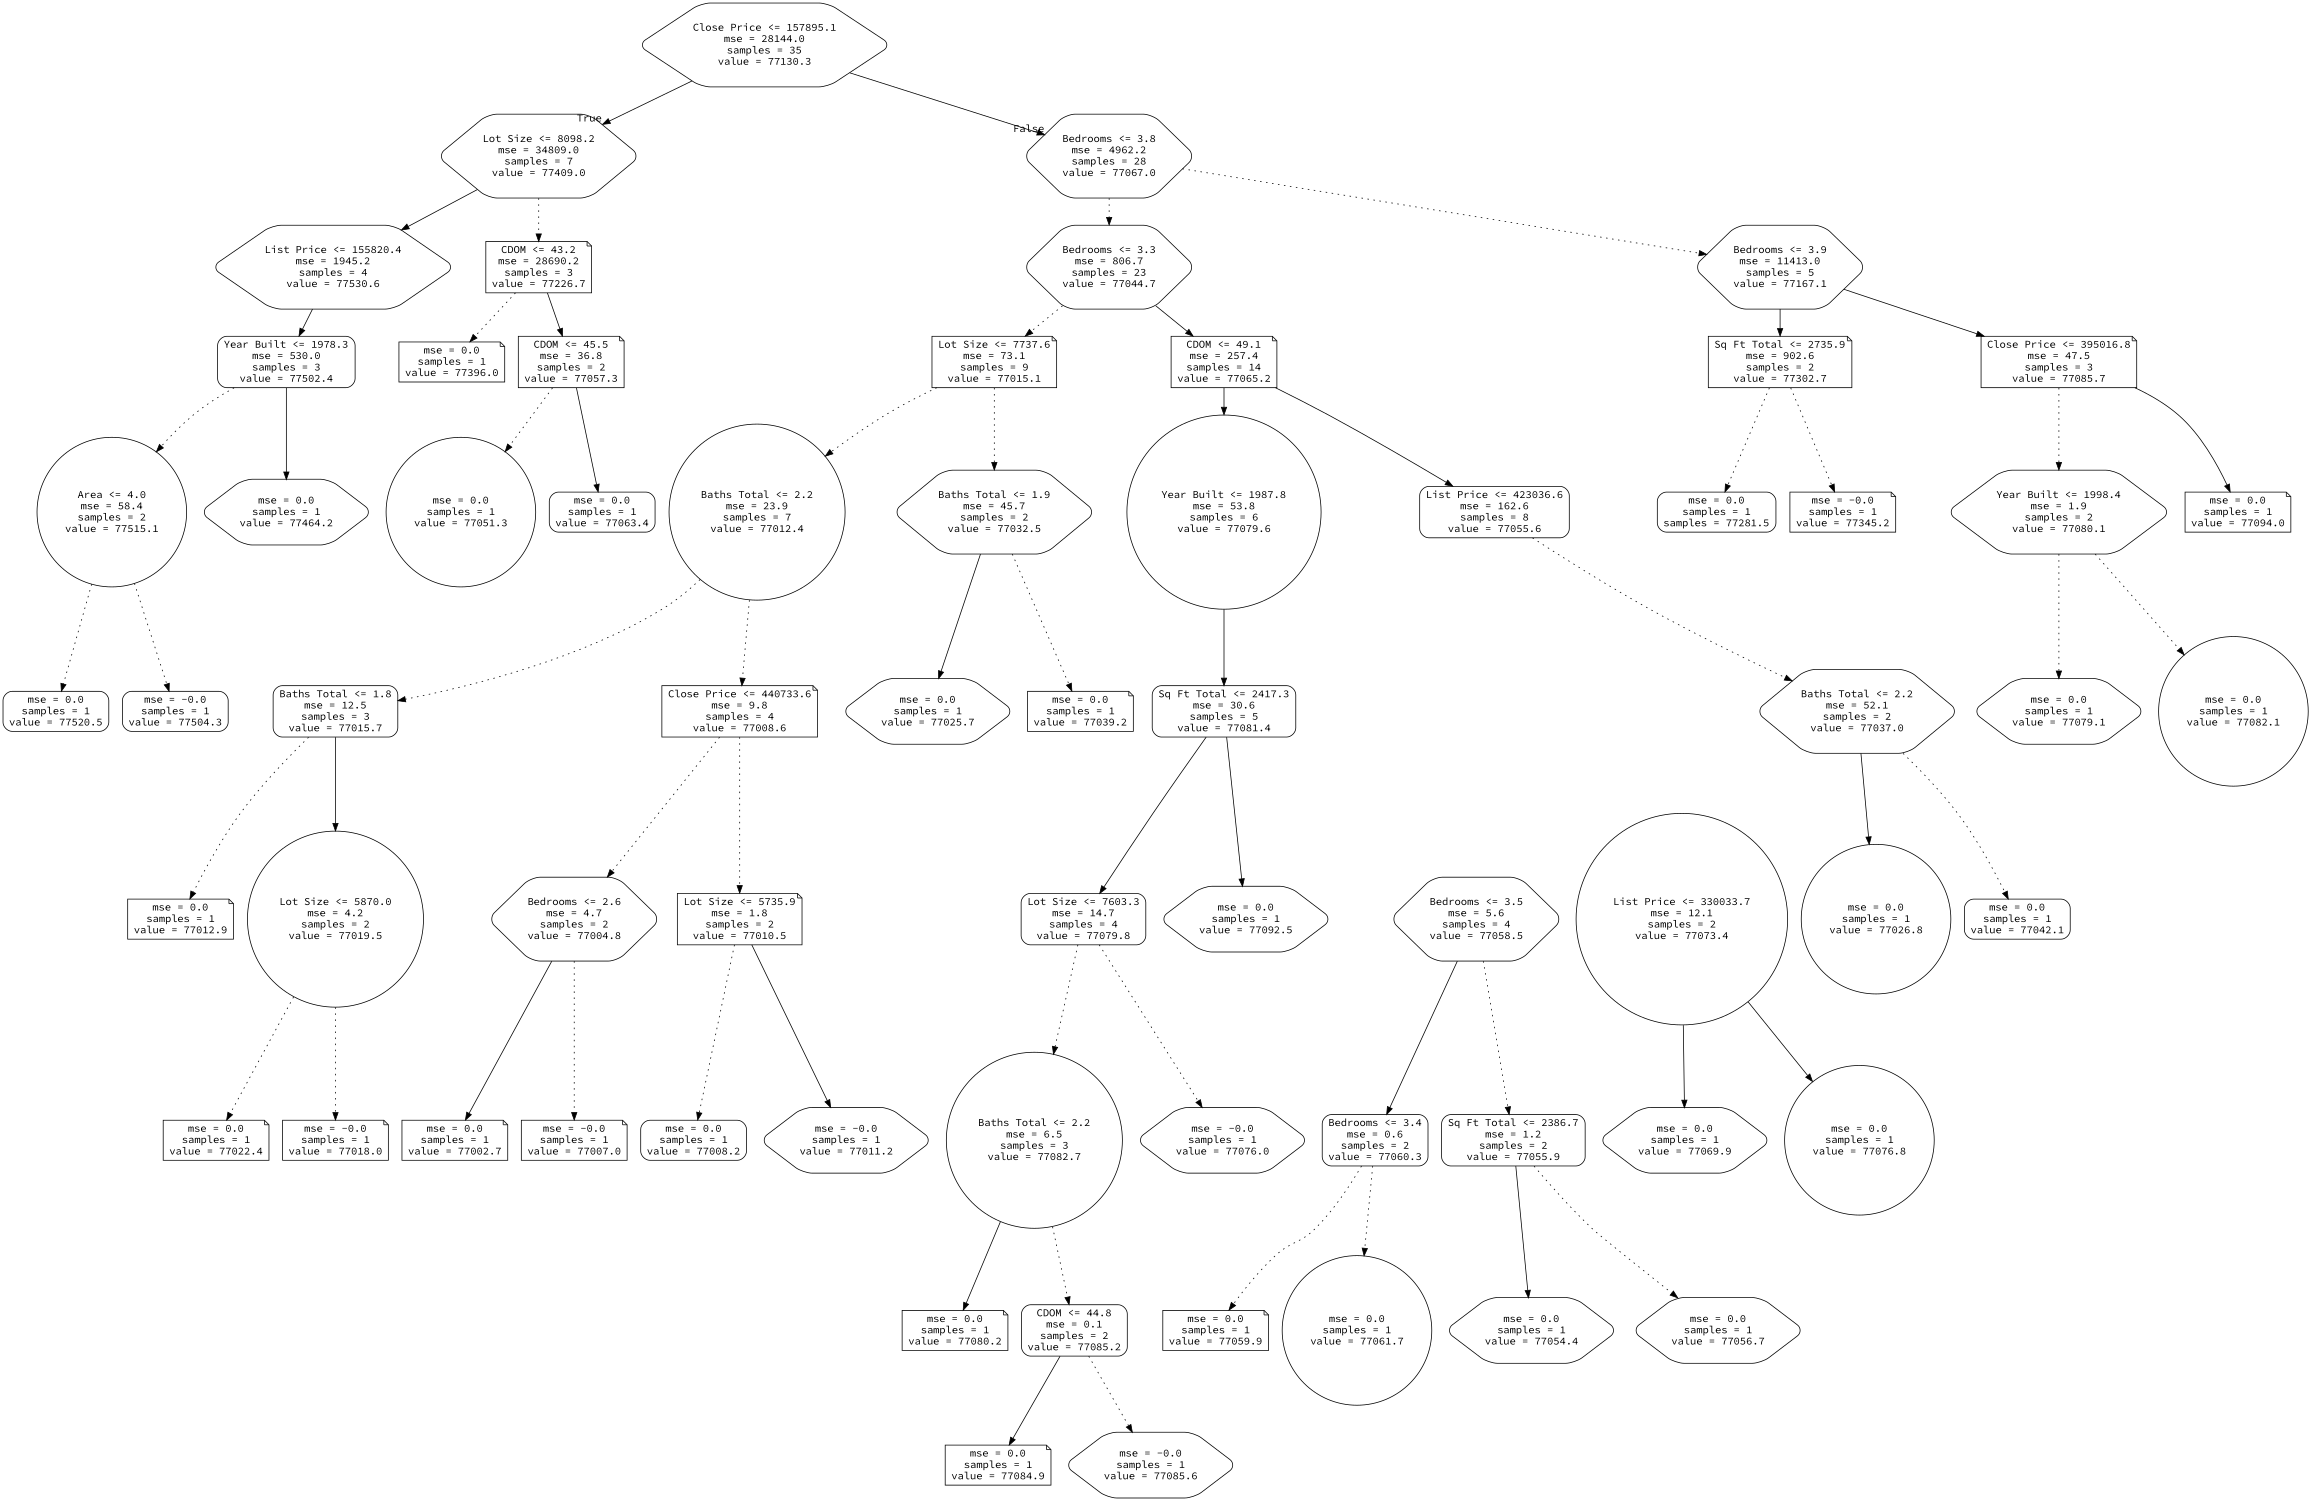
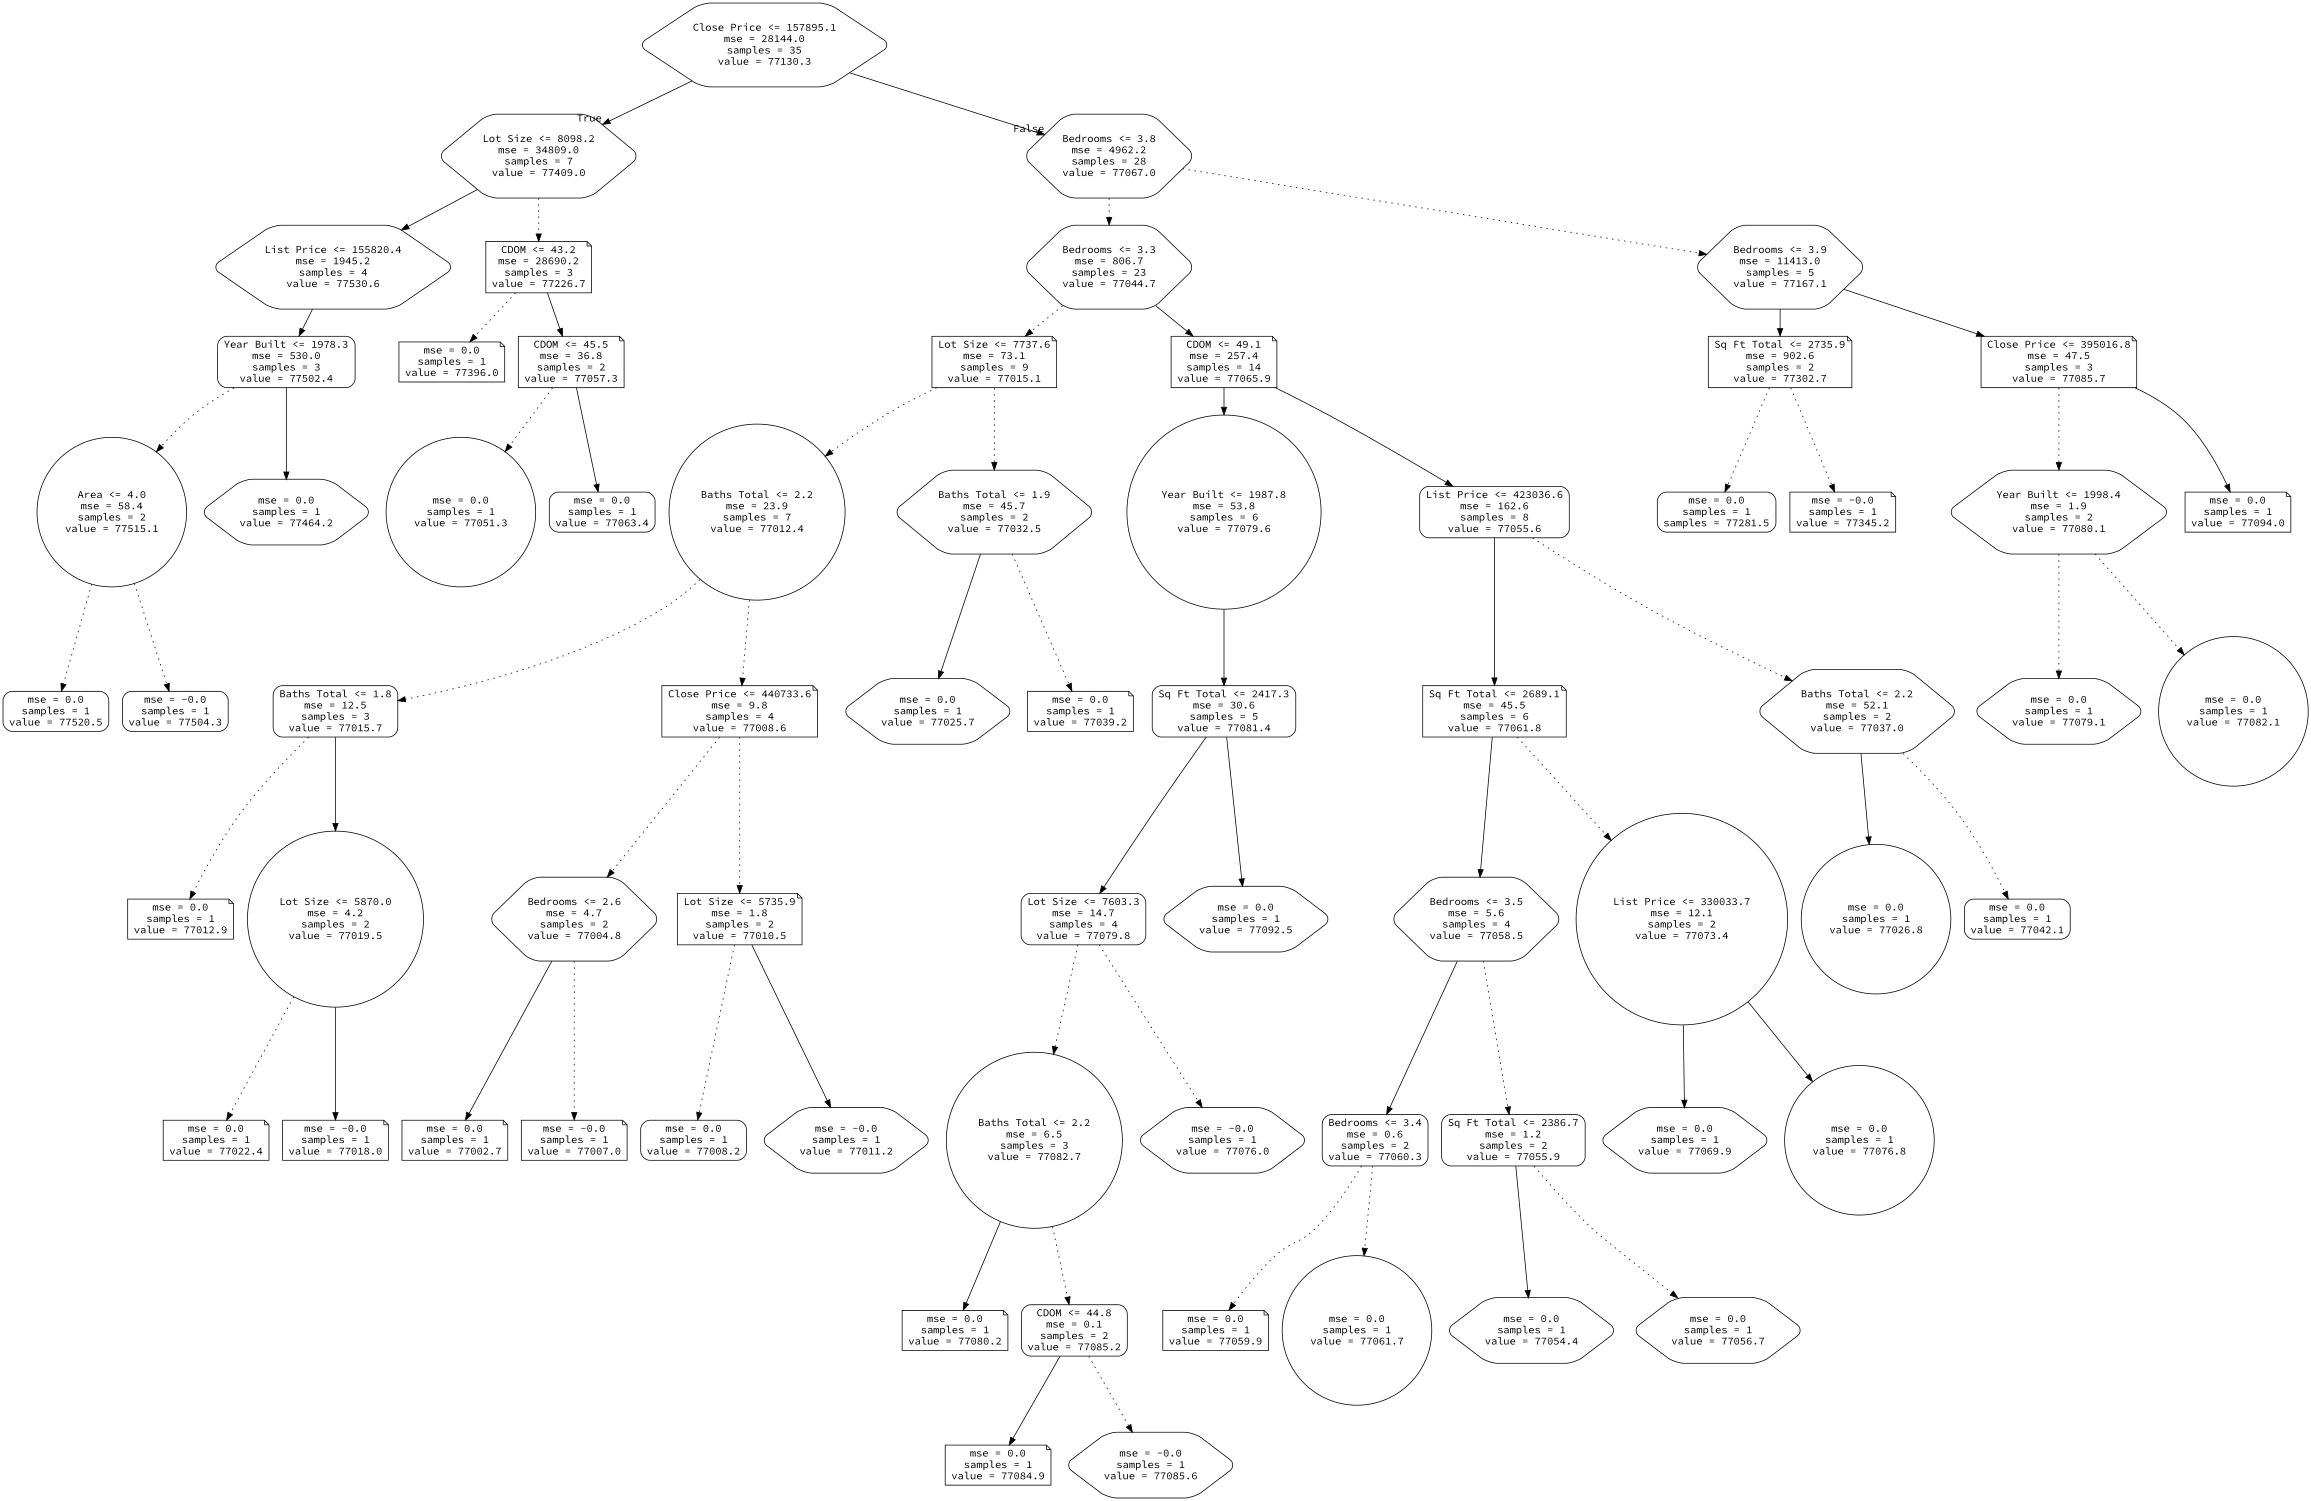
  digraph {
    fontname="Source Code Pro"
    node [color=black fontname="Source Code Pro" shape=hexagon style=rounded]
    edge [fontname="Source Code Pro" style=dotted]
    n1 [label="Close Price <= 157895.1\nmse = 28144.0\nsamples = 35\nvalue = 77130.3"]
    n2 [label="Lot Size <= 8098.2\nmse = 34809.0\nsamples = 7\nvalue = 77409.0"]
    n3 [label="Bedrooms <= 3.8\nmse = 4962.2\nsamples = 28\nvalue = 77067.0"]
    n4 [label="List Price <= 155820.4\nmse = 1945.2\nsamples = 4\nvalue = 77530.6"]
    n5 [label="CDOM <= 43.2\nmse = 28690.2\nsamples = 3\nvalue = 77226.7" shape=note]
    n6 [label="Bedrooms <= 3.3\nmse = 806.7\nsamples = 23\nvalue = 77044.7"]
    n7 [label="Bedrooms <= 3.9\nmse = 11413.0\nsamples = 5\nvalue = 77167.1"]
    n8 [label="Year Built <= 1978.3\nmse = 530.0\nsamples = 3\nvalue = 77502.4" shape=box]
    n9 [label="mse = 0.0\nsamples = 1\nvalue = 77396.0" shape=note]
    n10 [label="CDOM <= 45.5\nmse = 36.8\nsamples = 2\nvalue = 77057.3" shape=note]
    n11 [label="Area <= 4.0\nmse = 58.4\nsamples = 2\nvalue = 77515.1" shape=circle]
    n12 [label="mse = 0.0\nsamples = 1\nvalue = 77464.2"]
    n13 [label="mse = 0.0\nsamples = 1\nvalue = 77520.5" shape=box]
    n14 [label="mse = -0.0\nsamples = 1\nvalue = 77504.3" shape=box]
    n15 [label="mse = 0.0\nsamples = 1\nvalue = 77051.3" shape=circle]
    n16 [label="mse = 0.0\nsamples = 1\nvalue = 77063.4" shape=box]
    n17 [label="Lot Size <= 7737.6\nmse = 73.1\nsamples = 9\nvalue = 77015.1" shape=note]
-   n18 [label="CDOM <= 49.1\nmse = 257.4\nsamples = 14\nvalue = 77065.2" shape=note]
+   n18 [label="CDOM <= 49.1\nmse = 257.4\nsamples = 14\nvalue = 77065.9" shape=note]
    n19 [label="Sq Ft Total <= 2735.9\nmse = 902.6\nsamples = 2\nvalue = 77302.7" shape=note]
    n20 [label="Close Price <= 395016.8\nmse = 47.5\nsamples = 3\nvalue = 77085.7" shape=note]
    n21 [label="Baths Total <= 2.2\nmse = 23.9\nsamples = 7\nvalue = 77012.4" shape=circle]
    n22 [label="Baths Total <= 1.9\nmse = 45.7\nsamples = 2\nvalue = 77032.5"]
    n23 [label="Year Built <= 1987.8\nmse = 53.8\nsamples = 6\nvalue = 77079.6" shape=circle]
    n24 [label="List Price <= 423036.6\nmse = 162.6\nsamples = 8\nvalue = 77055.6" shape=box]
    n25 [label="Baths Total <= 1.8\nmse = 12.5\nsamples = 3\nvalue = 77015.7" shape=box]
    n26 [label="Close Price <= 440733.6\nmse = 9.8\nsamples = 4\nvalue = 77008.6" shape=note]
    n27 [label="mse = 0.0\nsamples = 1\nvalue = 77025.7"]
    n28 [label="mse = 0.0\nsamples = 1\nvalue = 77039.2" shape=note]
    n29 [label="mse = 0.0\nsamples = 1\nvalue = 77012.9" shape=note]
    n30 [label="Lot Size <= 5870.0\nmse = 4.2\nsamples = 2\nvalue = 77019.5" shape=circle]
    n31 [label="Bedrooms <= 2.6\nmse = 4.7\nsamples = 2\nvalue = 77004.8"]
    n32 [label="Lot Size <= 5735.9\nmse = 1.8\nsamples = 2\nvalue = 77010.5" shape=note]
    n33 [label="mse = 0.0\nsamples = 1\nvalue = 77022.4" shape=note]
    n34 [label="mse = -0.0\nsamples = 1\nvalue = 77018.0" shape=note]
    n35 [label="mse = 0.0\nsamples = 1\nvalue = 77002.7" shape=note]
    n36 [label="mse = -0.0\nsamples = 1\nvalue = 77007.0" shape=note]
    n37 [label="mse = 0.0\nsamples = 1\nvalue = 77008.2" shape=box]
    n38 [label="mse = -0.0\nsamples = 1\nvalue = 77011.2"]
    n39 [label="Sq Ft Total <= 2417.3\nmse = 30.6\nsamples = 5\nvalue = 77081.4" shape=box]
+   n40 [label="Sq Ft Total <= 2689.1\nmse = 45.5\nsamples = 6\nvalue = 77061.8" shape=note]
    n41 [label="Baths Total <= 2.2\nmse = 52.1\nsamples = 2\nvalue = 77037.0"]
    n42 [label="Lot Size <= 7603.3\nmse = 14.7\nsamples = 4\nvalue = 77079.8" shape=box]
    n43 [label="mse = 0.0\nsamples = 1\nvalue = 77092.5"]
    n44 [label="Baths Total <= 2.2\nmse = 6.5\nsamples = 3\nvalue = 77082.7" shape=circle]
    n45 [label="mse = -0.0\nsamples = 1\nvalue = 77076.0"]
    n46 [label="mse = 0.0\nsamples = 1\nvalue = 77080.2" shape=note]
    n47 [label="CDOM <= 44.8\nmse = 0.1\nsamples = 2\nvalue = 77085.2" shape=box]
    n48 [label="mse = 0.0\nsamples = 1\nvalue = 77084.9" shape=note]
    n49 [label="mse = -0.0\nsamples = 1\nvalue = 77085.6"]
    n50 [label="Bedrooms <= 3.5\nmse = 5.6\nsamples = 4\nvalue = 77058.5"]
    n51 [label="List Price <= 330033.7\nmse = 12.1\nsamples = 2\nvalue = 77073.4" shape=circle]
    n52 [label="mse = 0.0\nsamples = 1\nvalue = 77026.8" shape=circle]
    n53 [label="mse = 0.0\nsamples = 1\nvalue = 77042.1" shape=box]
    n54 [label="Bedrooms <= 3.4\nmse = 0.6\nsamples = 2\nvalue = 77060.3" shape=box]
    n55 [label="Sq Ft Total <= 2386.7\nmse = 1.2\nsamples = 2\nvalue = 77055.9" shape=box]
    n56 [label="mse = 0.0\nsamples = 1\nvalue = 77069.9"]
    n57 [label="mse = 0.0\nsamples = 1\nvalue = 77076.8" shape=circle]
    n58 [label="mse = 0.0\nsamples = 1\nvalue = 77059.9" shape=note]
    n59 [label="mse = 0.0\nsamples = 1\nvalue = 77061.7" shape=circle]
    n60 [label="mse = 0.0\nsamples = 1\nvalue = 77054.4"]
    n61 [label="mse = 0.0\nsamples = 1\nvalue = 77056.7"]
    n62 [label="mse = 0.0\nsamples = 1\nsamples = 77281.5" shape=box]
    n63 [label="mse = -0.0\nsamples = 1\nvalue = 77345.2" shape=note]
    n64 [label="Year Built <= 1998.4\nmse = 1.9\nsamples = 2\nvalue = 77080.1"]
    n65 [label="mse = 0.0\nsamples = 1\nvalue = 77094.0" shape=note]
    n66 [label="mse = 0.0\nsamples = 1\nvalue = 77079.1"]
    n67 [label="mse = 0.0\nsamples = 1\nvalue = 77082.1" shape=circle]
    n1 -> n2 [headlabel=True labelangle=45 labeldistance=2.5 style=solid]
    n1 -> n3 [headlabel=False labelangle=-45 labeldistance=2.5 style=solid]
    n2 -> n4 [style=solid]
    n2 -> n5
    n3 -> n6
    n3 -> n7
    n4 -> n8 [style=solid]
    n5 -> n9
    n5 -> n10 [style=solid]
    n6 -> n17
    n6 -> n18 [style=solid]
    n7 -> n19 [style=solid]
    n7 -> n20 [style=solid]
    n8 -> n11
    n8 -> n12 [style=solid]
    n10 -> n15
    n10 -> n16 [style=solid]
    n11 -> n13
    n11 -> n14
    n17 -> n21
    n17 -> n22
    n18 -> n23 [style=solid]
    n18 -> n24 [style=solid]
    n19 -> n62
    n19 -> n63
    n20 -> n64
    n20 -> n65 [style=solid]
    n21 -> n25
    n21 -> n26
    n22 -> n27 [style=solid]
    n22 -> n28
    n23 -> n39 [style=solid]
+   n24 -> n40 [style=solid]
    n24 -> n41
    n25 -> n29
    n25 -> n30 [style=solid]
    n26 -> n31
    n26 -> n32
    n30 -> n33
-   n30 -> n34
+   n30 -> n34 [style=solid]
    n31 -> n35 [style=solid]
    n31 -> n36
    n32 -> n37
    n32 -> n38 [style=solid]
    n39 -> n42 [style=solid]
    n39 -> n43 [style=solid]
+   n40 -> n50 [style=solid]
+   n40 -> n51
    n41 -> n52 [style=solid]
    n41 -> n53
    n42 -> n44
    n42 -> n45
    n44 -> n46 [style=solid]
    n44 -> n47
    n47 -> n48 [style=solid]
    n47 -> n49
    n50 -> n54 [style=solid]
    n50 -> n55
    n51 -> n56 [style=solid]
    n51 -> n57 [style=solid]
    n54 -> n58
    n54 -> n59
    n55 -> n60 [style=solid]
    n55 -> n61
    n64 -> n66
    n64 -> n67
  }
